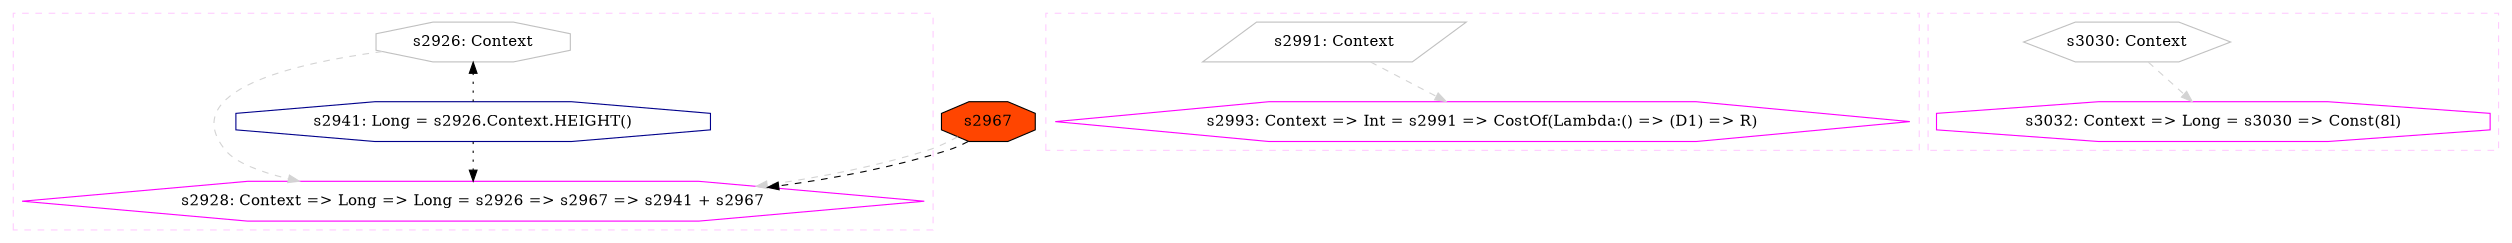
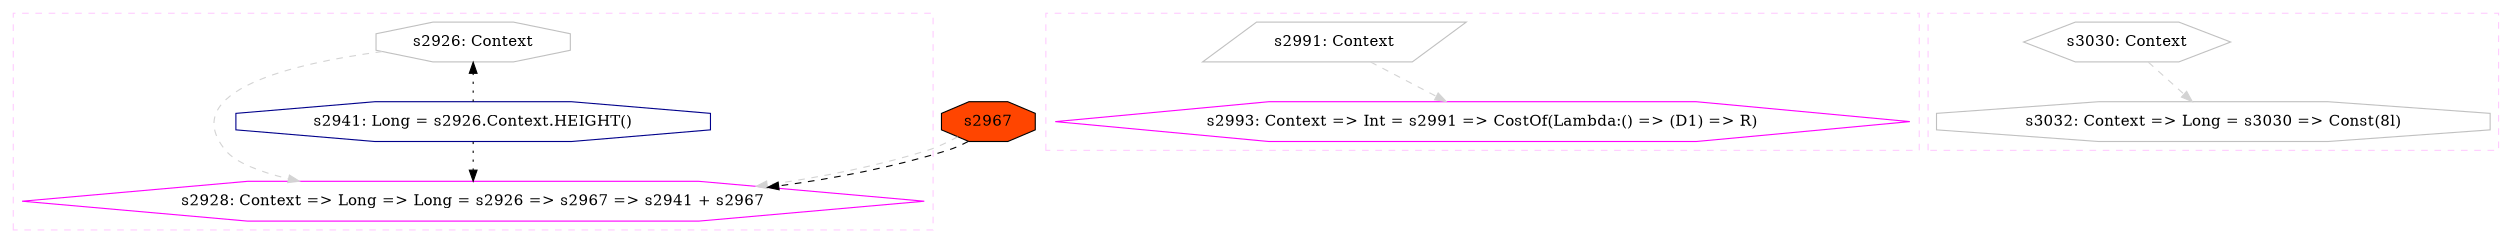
  digraph {
    concentrate=true
    node [color=gray fillcolor=white shape=octagon style=filled]
    edge [color=lightgray style=dashed weight=0]
    n1 [label="s2926: Context"]
    n2 [color=magenta label="s2928: Context => Long => Long = s2926 => s2967 => s2941 + s2967" shape=hexagon]
    n3 [color=darkblue label="s2941: Long = s2926.Context.HEIGHT()"]
    n4 [label="s2991: Context" shape=parallelogram]
    n5 [color=magenta label="s2993: Context => Int = s2991 => CostOf(Lambda:() => (D1) => R)" shape=hexagon]
    n6 [label="s3030: Context" shape=hexagon]
-   n7 [color=magenta label="s3032: Context => Long = s3030 => Const(8l)"]
+   n7 [label="s3032: Context => Long = s3030 => Const(8l)"]
    s2967 [fillcolor=orangered color=""]
    subgraph cluster_1 {
      color="#FFCCFF"
      style=dashed
      n3
      subgraph sub_2 {
        color="#FFCCFF"
        rank=source
        style=dashed
        n1
      }
      subgraph sub_3 {
        color="#FFCCFF"
        rank=sink
        style=dashed
        n2
      }
    }
    subgraph cluster_4 {
      color="#FFCCFF"
      style=dashed
      subgraph sub_5 {
        color="#FFCCFF"
        rank=source
        style=dashed
        n4
      }
      subgraph sub_6 {
        color="#FFCCFF"
        rank=sink
        style=dashed
        n5
      }
    }
    subgraph cluster_7 {
      color="#FFCCFF"
      style=dashed
      subgraph sub_8 {
        color="#FFCCFF"
        rank=source
        style=dashed
        n6
      }
      subgraph sub_9 {
        color="#FFCCFF"
        rank=sink
        style=dashed
        n7
      }
    }
    n1 -> n2
    n3 -> n1 [style=dotted color="" weight=""]
    n3 -> n2 [style=dotted color="" weight=""]
    n4 -> n5
    n6 -> n7
    s2967 -> n2
    s2967 -> n2 [color="" weight=""]
  }
